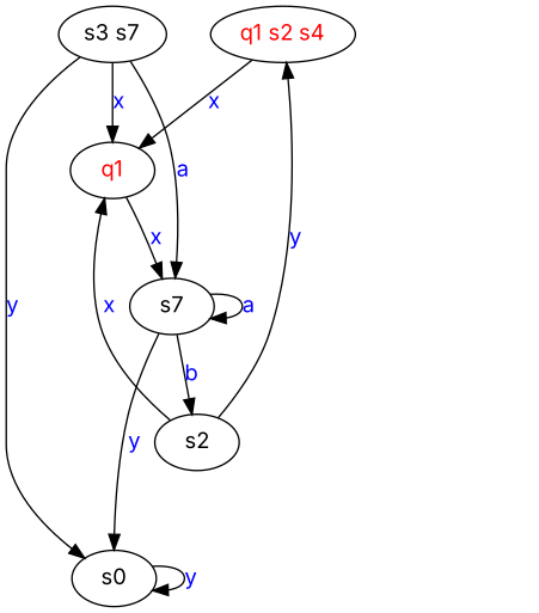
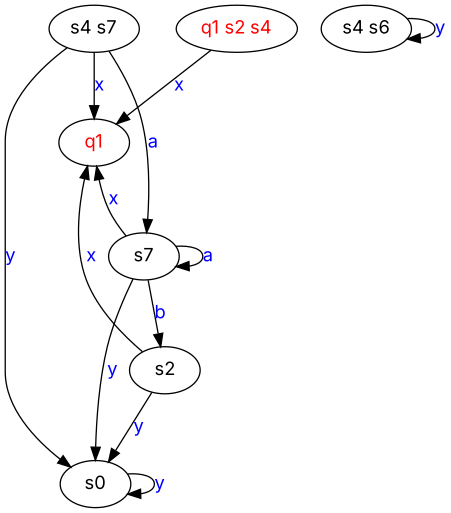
  digraph {
    fontname=Inter
    node [fontname=Inter]
    edge [fontname=Inter]
    n1 [label=<<font color="red">q1 s2 s4</font>>]
    n2 [label=<<font color="red">q1</font>>]
    n3 [label=s0]
-   "s3 s7"
+   "s3 s7" [label="s4 s7"]
    s7
+   "s4 s6"
    s2
    n1 -> n2 [label=<<font color="blue">x</font>>]
    n3 -> n3 [label=<<font color="blue">y</font>>]
    "s3 s7" -> n2 [label=<<font color="blue">x</font>>]
    "s3 s7" -> n3 [label=<<font color="blue">y</font>>]
    "s3 s7" -> s7 [label=<<font color="blue">a</font>>]
-   n2 -> s7 [label=<<font color="blue">x</font>>]
+   s7 -> n2 [label=<<font color="blue">x</font>>]
    s7 -> n3 [label=<<font color="blue">y</font>>]
    s7 -> s7 [label=<<font color="blue">a</font>>]
    s7 -> s2 [label=<<font color="blue">b</font>>]
+   "s4 s6" -> "s4 s6" [label=<<font color="blue">y</font>>]
    s2 -> n2 [label=<<font color="blue">x</font>>]
-   s2 -> n1 [label=<<font color="blue">y</font>>]
+   s2 -> n3 [label=<<font color="blue">y</font>>]
  }
